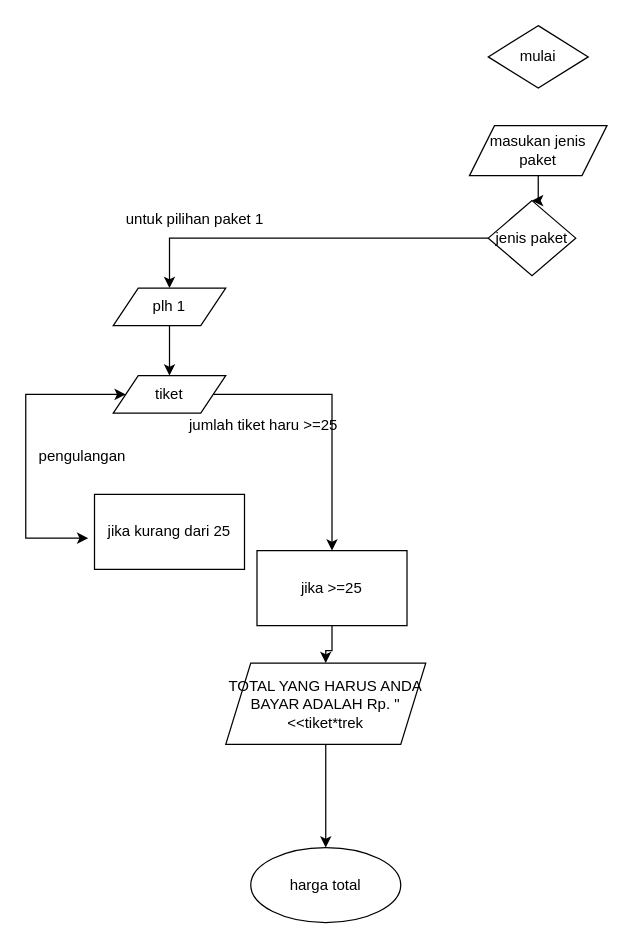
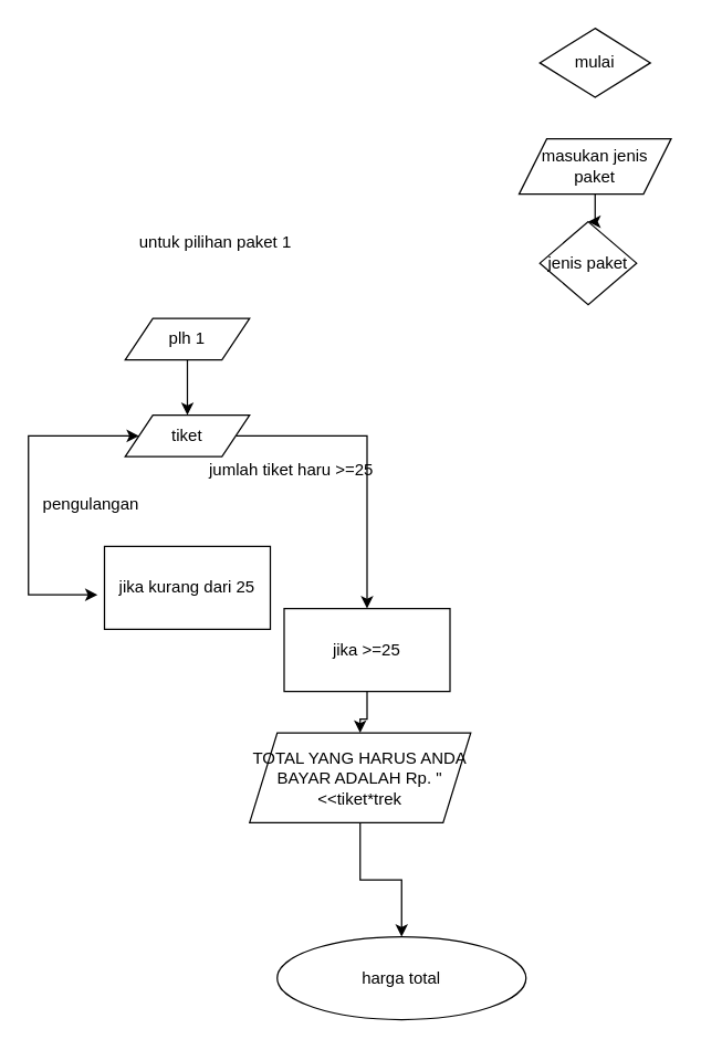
  <mxCell id="0" />
  <mxCell id="1" parent="0" />
  <mxCell id="2" value="mulai" style="rhombus;whiteSpace=wrap;html=1;" vertex="1" parent="1"><mxGeometry x="390" y="20" width="80" height="50" as="geometry" /></mxCell>
  <mxCell id="3" value="" style="edgeStyle=orthogonalEdgeStyle;rounded=0;orthogonalLoop=1;jettySize=auto;html=1;" edge="1" parent="1" source="4" target="6"><mxGeometry relative="1" as="geometry" /></mxCell>
  <mxCell id="4" value="masukan jenis paket" style="shape=parallelogram;perimeter=parallelogramPerimeter;whiteSpace=wrap;html=1;fixedSize=1;" vertex="1" parent="1"><mxGeometry x="375" y="100" width="110" height="40" as="geometry" /></mxCell>
- <mxCell id="5" value="" style="edgeStyle=orthogonalEdgeStyle;rounded=0;orthogonalLoop=1;jettySize=auto;html=1;" edge="1" parent="1" source="6" target="8"><mxGeometry relative="1" as="geometry" /></mxCell>
  <mxCell id="6" value="jenis paket" style="rhombus;whiteSpace=wrap;html=1;" vertex="1" parent="1"><mxGeometry x="390" y="160" width="70" height="60" as="geometry" /></mxCell>
  <mxCell id="7" value="" style="edgeStyle=orthogonalEdgeStyle;rounded=0;orthogonalLoop=1;jettySize=auto;html=1;" edge="1" parent="1" source="8" target="10"><mxGeometry relative="1" as="geometry" /></mxCell>
  <mxCell id="8" value="plh 1" style="shape=parallelogram;perimeter=parallelogramPerimeter;whiteSpace=wrap;html=1;fixedSize=1;" vertex="1" parent="1"><mxGeometry x="90" y="230" width="90" height="30" as="geometry" /></mxCell>
  <mxCell id="9" value="" style="edgeStyle=orthogonalEdgeStyle;rounded=0;orthogonalLoop=1;jettySize=auto;html=1;" edge="1" parent="1" source="10" target="14"><mxGeometry relative="1" as="geometry" /></mxCell>
  <mxCell id="10" value="tiket" style="shape=parallelogram;perimeter=parallelogramPerimeter;whiteSpace=wrap;html=1;fixedSize=1;" vertex="1" parent="1"><mxGeometry x="90" y="300" width="90" height="30" as="geometry" /></mxCell>
  <mxCell id="11" value="untuk pilihan paket 1" style="text;html=1;align=center;verticalAlign=middle;resizable=0;points=[];autosize=1;strokeColor=none;fillColor=none;" vertex="1" parent="1"><mxGeometry x="90" y="160" width="130" height="30" as="geometry" /></mxCell>
  <mxCell id="12" value="jika kurang dari 25" style="whiteSpace=wrap;html=1;" vertex="1" parent="1"><mxGeometry x="75" y="395" width="120" height="60" as="geometry" /></mxCell>
  <mxCell id="13" value="" style="edgeStyle=orthogonalEdgeStyle;rounded=0;orthogonalLoop=1;jettySize=auto;html=1;" edge="1" parent="1" source="14" target="19"><mxGeometry relative="1" as="geometry" /></mxCell>
  <mxCell id="14" value="jika &amp;gt;=25" style="whiteSpace=wrap;html=1;" vertex="1" parent="1"><mxGeometry x="205" y="440" width="120" height="60" as="geometry" /></mxCell>
  <mxCell id="15" value="&lt;span style=&quot;&quot;&gt;jumlah tiket haru &amp;gt;=25&lt;/span&gt;" style="text;html=1;align=center;verticalAlign=middle;resizable=0;points=[];autosize=1;strokeColor=none;fillColor=none;" vertex="1" parent="1"><mxGeometry x="140" y="325" width="140" height="30" as="geometry" /></mxCell>
  <mxCell id="16" value="" style="endArrow=classic;startArrow=classic;html=1;rounded=0;entryX=0;entryY=0.5;entryDx=0;entryDy=0;" edge="1" parent="1" target="10"><mxGeometry width="50" height="50" relative="1" as="geometry"><mxPoint x="70" y="430" as="sourcePoint" /><mxPoint x="400" y="310" as="targetPoint" /><Array as="points"><mxPoint x="20" y="430" /><mxPoint x="20" y="315" /></Array></mxGeometry></mxCell>
  <mxCell id="17" value="pengulangan" style="text;html=1;align=center;verticalAlign=middle;resizable=0;points=[];autosize=1;strokeColor=none;fillColor=none;" vertex="1" parent="1"><mxGeometry x="20" y="350" width="90" height="30" as="geometry" /></mxCell>
  <mxCell id="18" value="" style="edgeStyle=orthogonalEdgeStyle;rounded=0;orthogonalLoop=1;jettySize=auto;html=1;" edge="1" parent="1" source="19" target="20"><mxGeometry relative="1" as="geometry" /></mxCell>
  <mxCell id="19" value="TOTAL YANG HARUS ANDA BAYAR ADALAH Rp. &quot;&amp;lt;&amp;lt;tiket*trek" style="shape=parallelogram;perimeter=parallelogramPerimeter;whiteSpace=wrap;html=1;fixedSize=1;" vertex="1" parent="1"><mxGeometry x="180" y="530" width="160" height="65" as="geometry" /></mxCell>
- <mxCell id="20" value="harga total" style="ellipse;whiteSpace=wrap;html=1;" vertex="1" parent="1"><mxGeometry x="200" y="677.5" width="120" height="60" as="geometry" /></mxCell>
+ <mxCell id="20" value="harga total" style="ellipse;whiteSpace=wrap;html=1;" vertex="1" parent="1"><mxGeometry x="200" y="677.5" width="180" height="60" as="geometry" /></mxCell>
